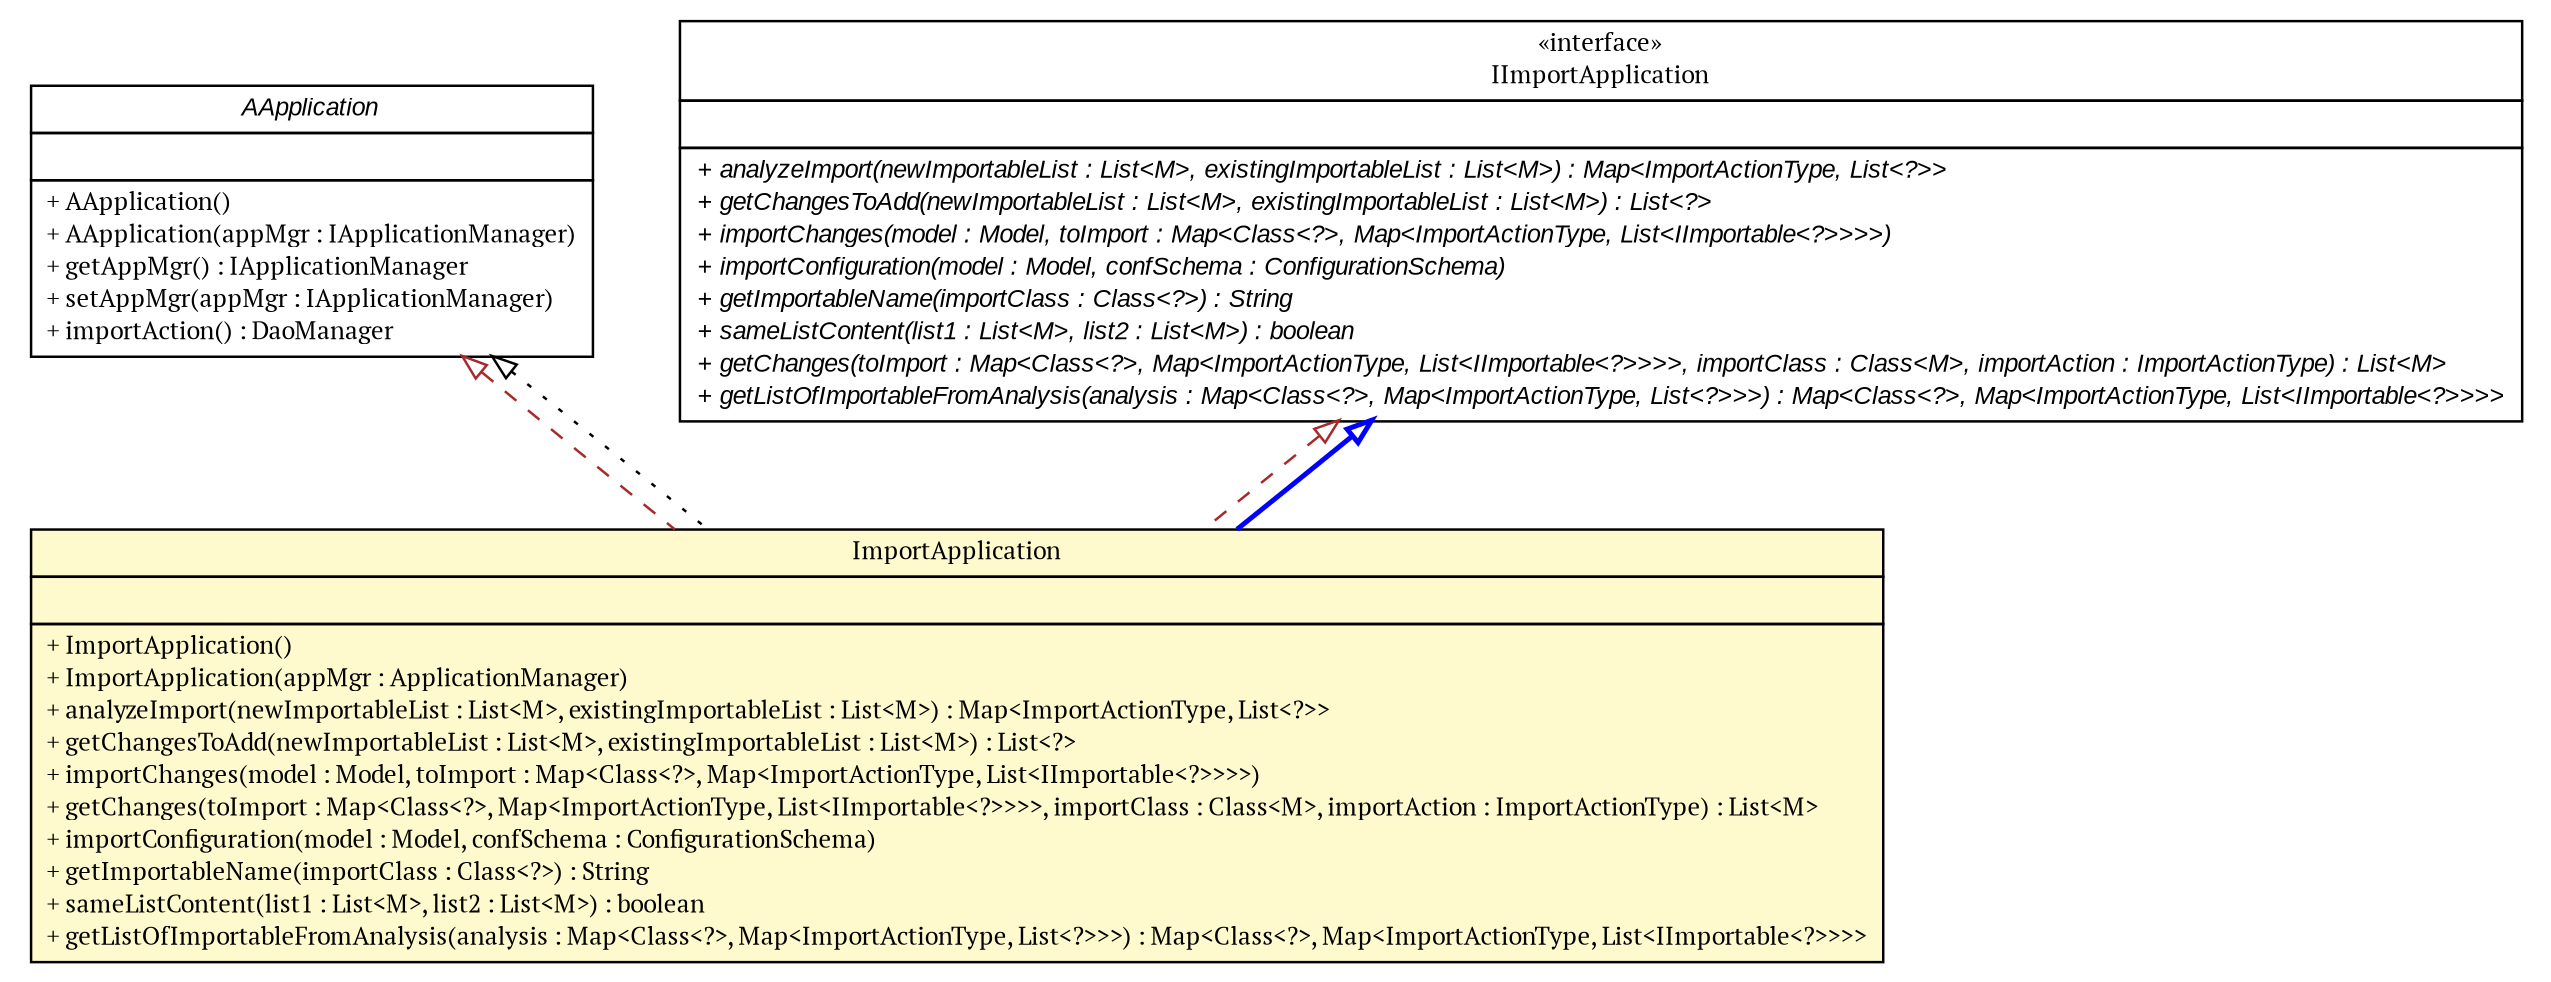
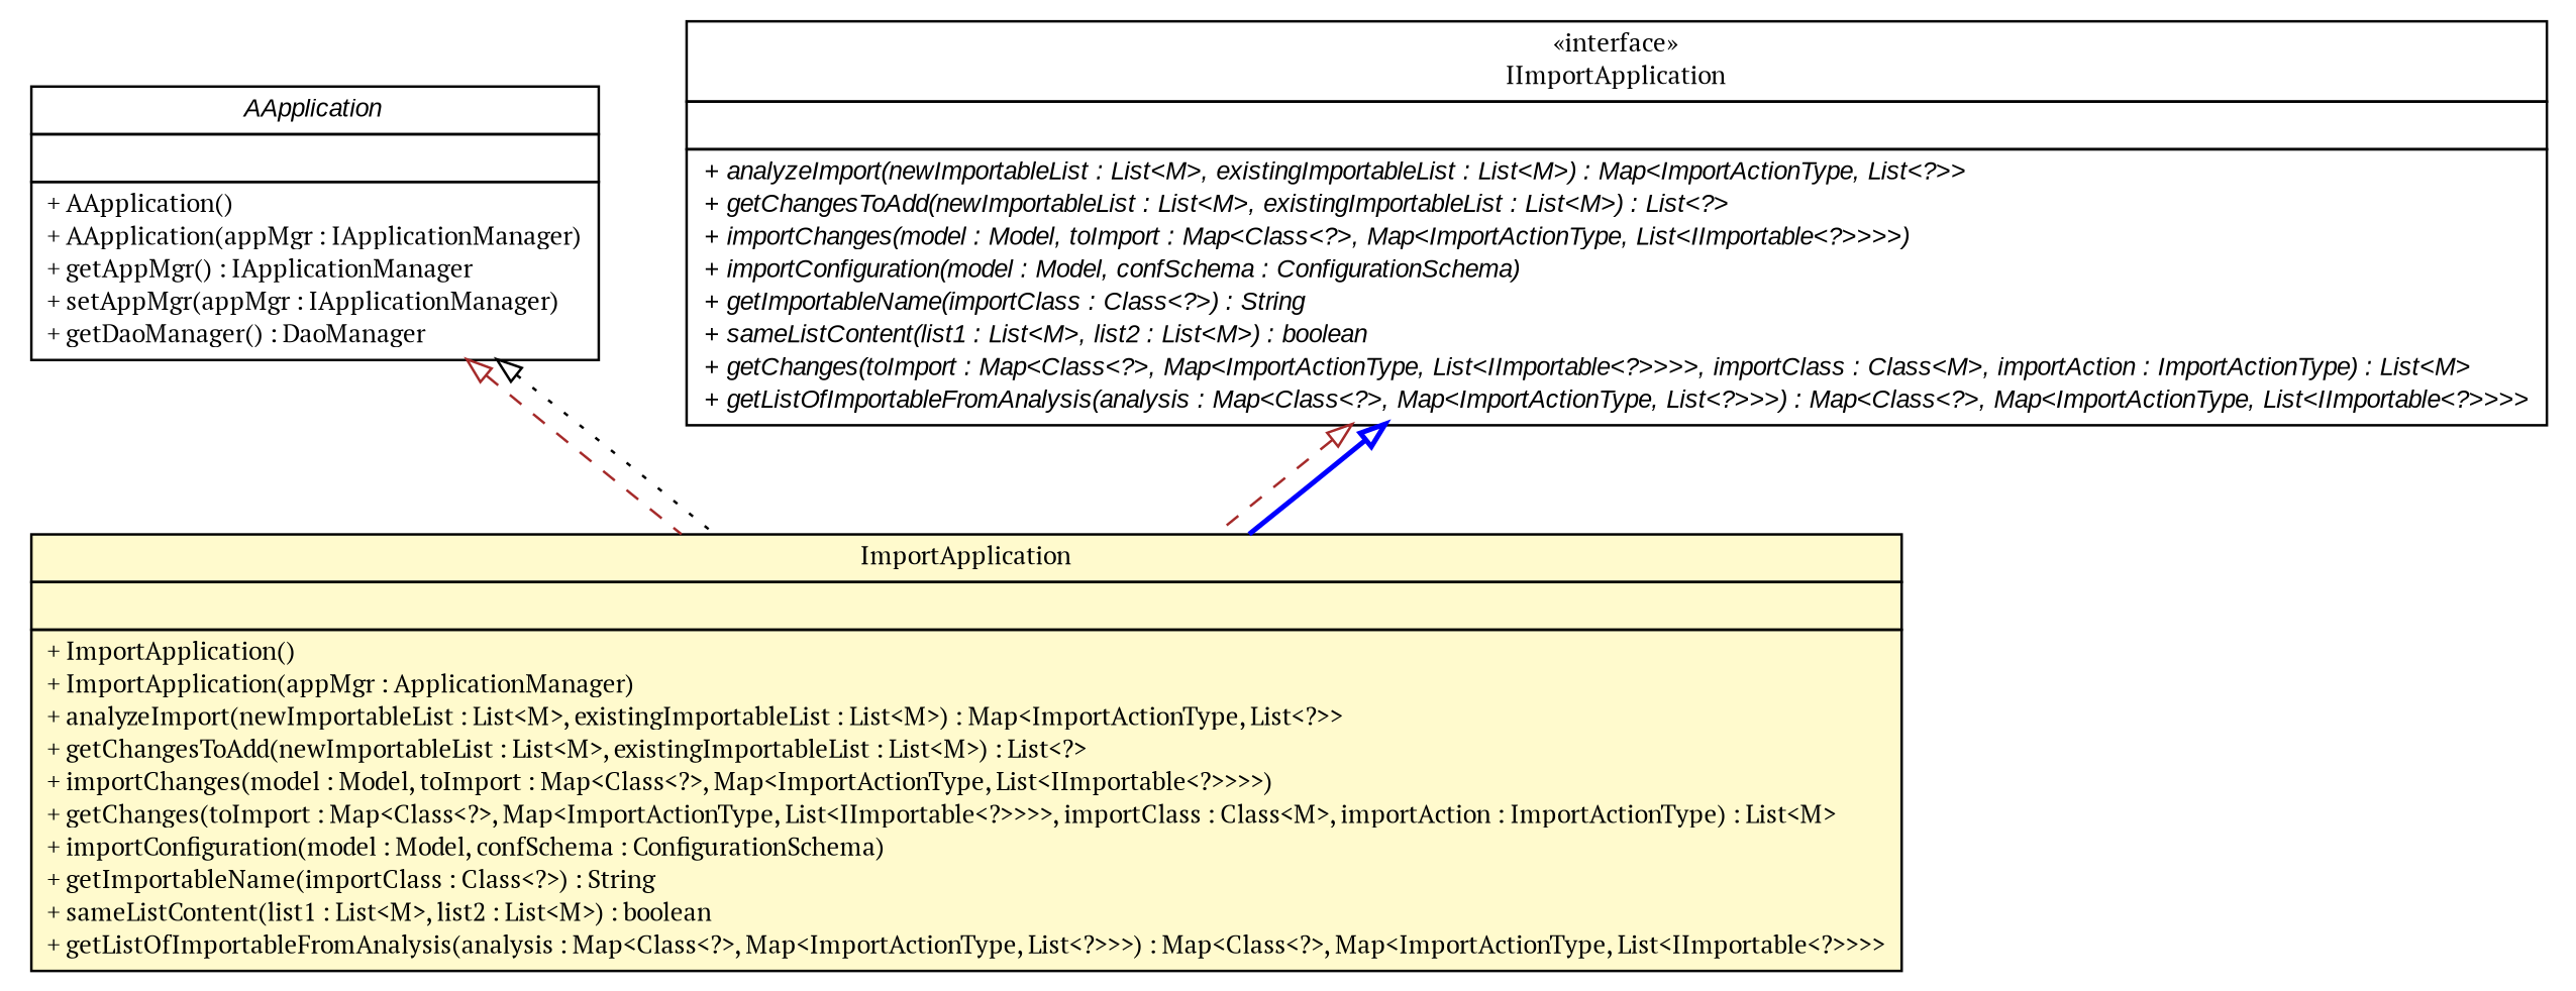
  digraph {
    nodesep=0.25
    ranksep=0.5
    fontname="PT Serif"
    node [fontcolor=black fontname="PT Serif" fontsize=10.0 shape=plaintext]
    edge [arrowtail=empty dir=back fontname="PT Serif" fontsize=10 headport=p labelfontname=arial labelfontsize=10 tailport=p color=brown style=dashed]
-   n1 [label=<<table title="gov.sandia.cf.application.AApplication" border="0" cellborder="1" cellspacing="0" cellpadding="2" port="p" href="../AApplication.html"> 		<tr><td><table border="0" cellspacing="0" cellpadding="1"> <tr><td align="center" balign="center"><font face="arial italic"> AApplication </font></td></tr> 		</table></td></tr> 		<tr><td><table border="0" cellspacing="0" cellpadding="1"> <tr><td align="left" balign="left">  </td></tr> 		</table></td></tr> 		<tr><td><table border="0" cellspacing="0" cellpadding="1"> <tr><td align="left" balign="left"> + AApplication() </td></tr> <tr><td align="left" balign="left"> + AApplication(appMgr : IApplicationManager) </td></tr> <tr><td align="left" balign="left"> + getAppMgr() : IApplicationManager </td></tr> <tr><td align="left" balign="left"> + setAppMgr(appMgr : IApplicationManager) </td></tr> <tr><td align="left" balign="left"> + importAction() : DaoManager </td></tr> 		</table></td></tr> 		</table>>]
+   n1 [label=<<table title="gov.sandia.cf.application.AApplication" border="0" cellborder="1" cellspacing="0" cellpadding="2" port="p" href="../AApplication.html"> 		<tr><td><table border="0" cellspacing="0" cellpadding="1"> <tr><td align="center" balign="center"><font face="arial italic"> AApplication </font></td></tr> 		</table></td></tr> 		<tr><td><table border="0" cellspacing="0" cellpadding="1"> <tr><td align="left" balign="left">  </td></tr> 		</table></td></tr> 		<tr><td><table border="0" cellspacing="0" cellpadding="1"> <tr><td align="left" balign="left"> + AApplication() </td></tr> <tr><td align="left" balign="left"> + AApplication(appMgr : IApplicationManager) </td></tr> <tr><td align="left" balign="left"> + getAppMgr() : IApplicationManager </td></tr> <tr><td align="left" balign="left"> + setAppMgr(appMgr : IApplicationManager) </td></tr> <tr><td align="left" balign="left"> + getDaoManager() : DaoManager </td></tr> 		</table></td></tr> 		</table>>]
    n2 [label=<<table title="gov.sandia.cf.application.impl.ImportApplication" border="0" cellborder="1" cellspacing="0" cellpadding="2" port="p" bgcolor="lemonChiffon" href="./ImportApplication.html"> 		<tr><td><table border="0" cellspacing="0" cellpadding="1"> <tr><td align="center" balign="center"> ImportApplication </td></tr> 		</table></td></tr> 		<tr><td><table border="0" cellspacing="0" cellpadding="1"> <tr><td align="left" balign="left">  </td></tr> 		</table></td></tr> 		<tr><td><table border="0" cellspacing="0" cellpadding="1"> <tr><td align="left" balign="left"> + ImportApplication() </td></tr> <tr><td align="left" balign="left"> + ImportApplication(appMgr : ApplicationManager) </td></tr> <tr><td align="left" balign="left"> + analyzeImport(newImportableList : List&lt;M&gt;, existingImportableList : List&lt;M&gt;) : Map&lt;ImportActionType, List&lt;?&gt;&gt; </td></tr> <tr><td align="left" balign="left"> + getChangesToAdd(newImportableList : List&lt;M&gt;, existingImportableList : List&lt;M&gt;) : List&lt;?&gt; </td></tr> <tr><td align="left" balign="left"> + importChanges(model : Model, toImport : Map&lt;Class&lt;?&gt;, Map&lt;ImportActionType, List&lt;IImportable&lt;?&gt;&gt;&gt;&gt;) </td></tr> <tr><td align="left" balign="left"> + getChanges(toImport : Map&lt;Class&lt;?&gt;, Map&lt;ImportActionType, List&lt;IImportable&lt;?&gt;&gt;&gt;&gt;, importClass : Class&lt;M&gt;, importAction : ImportActionType) : List&lt;M&gt; </td></tr> <tr><td align="left" balign="left"> + importConfiguration(model : Model, confSchema : ConfigurationSchema) </td></tr> <tr><td align="left" balign="left"> + getImportableName(importClass : Class&lt;?&gt;) : String </td></tr> <tr><td align="left" balign="left"> + sameListContent(list1 : List&lt;M&gt;, list2 : List&lt;M&gt;) : boolean </td></tr> <tr><td align="left" balign="left"> + getListOfImportableFromAnalysis(analysis : Map&lt;Class&lt;?&gt;, Map&lt;ImportActionType, List&lt;?&gt;&gt;&gt;) : Map&lt;Class&lt;?&gt;, Map&lt;ImportActionType, List&lt;IImportable&lt;?&gt;&gt;&gt;&gt; </td></tr> 		</table></td></tr> 		</table>>]
    n3 [label=<<table title="gov.sandia.cf.application.IImportApplication" border="0" cellborder="1" cellspacing="0" cellpadding="2" port="p" href="../IImportApplication.html"> 		<tr><td><table border="0" cellspacing="0" cellpadding="1"> <tr><td align="center" balign="center"> &#171;interface&#187; </td></tr> <tr><td align="center" balign="center"> IImportApplication </td></tr> 		</table></td></tr> 		<tr><td><table border="0" cellspacing="0" cellpadding="1"> <tr><td align="left" balign="left">  </td></tr> 		</table></td></tr> 		<tr><td><table border="0" cellspacing="0" cellpadding="1"> <tr><td align="left" balign="left"><font face="arial italic" point-size="10.0"> + analyzeImport(newImportableList : List&lt;M&gt;, existingImportableList : List&lt;M&gt;) : Map&lt;ImportActionType, List&lt;?&gt;&gt; </font></td></tr> <tr><td align="left" balign="left"><font face="arial italic" point-size="10.0"> + getChangesToAdd(newImportableList : List&lt;M&gt;, existingImportableList : List&lt;M&gt;) : List&lt;?&gt; </font></td></tr> <tr><td align="left" balign="left"><font face="arial italic" point-size="10.0"> + importChanges(model : Model, toImport : Map&lt;Class&lt;?&gt;, Map&lt;ImportActionType, List&lt;IImportable&lt;?&gt;&gt;&gt;&gt;) </font></td></tr> <tr><td align="left" balign="left"><font face="arial italic" point-size="10.0"> + importConfiguration(model : Model, confSchema : ConfigurationSchema) </font></td></tr> <tr><td align="left" balign="left"><font face="arial italic" point-size="10.0"> + getImportableName(importClass : Class&lt;?&gt;) : String </font></td></tr> <tr><td align="left" balign="left"><font face="arial italic" point-size="10.0"> + sameListContent(list1 : List&lt;M&gt;, list2 : List&lt;M&gt;) : boolean </font></td></tr> <tr><td align="left" balign="left"><font face="arial italic" point-size="10.0"> + getChanges(toImport : Map&lt;Class&lt;?&gt;, Map&lt;ImportActionType, List&lt;IImportable&lt;?&gt;&gt;&gt;&gt;, importClass : Class&lt;M&gt;, importAction : ImportActionType) : List&lt;M&gt; </font></td></tr> <tr><td align="left" balign="left"><font face="arial italic" point-size="10.0"> + getListOfImportableFromAnalysis(analysis : Map&lt;Class&lt;?&gt;, Map&lt;ImportActionType, List&lt;?&gt;&gt;&gt;) : Map&lt;Class&lt;?&gt;, Map&lt;ImportActionType, List&lt;IImportable&lt;?&gt;&gt;&gt;&gt; </font></td></tr> 		</table></td></tr> 		</table>>]
    n1 -> n2
    n1 -> n2 [color=black style=dotted]
    n3 -> n2
    n3 -> n2 [style=bold color=blue]
  }
